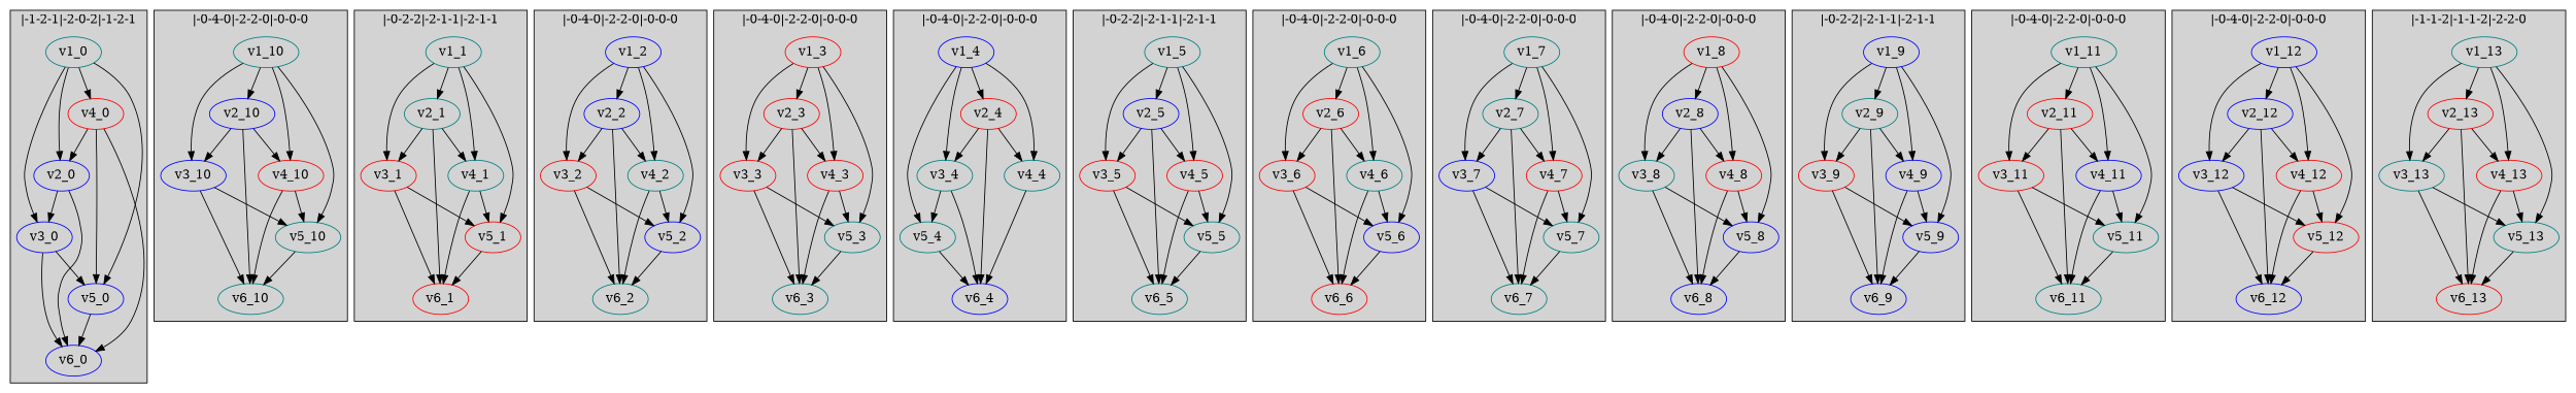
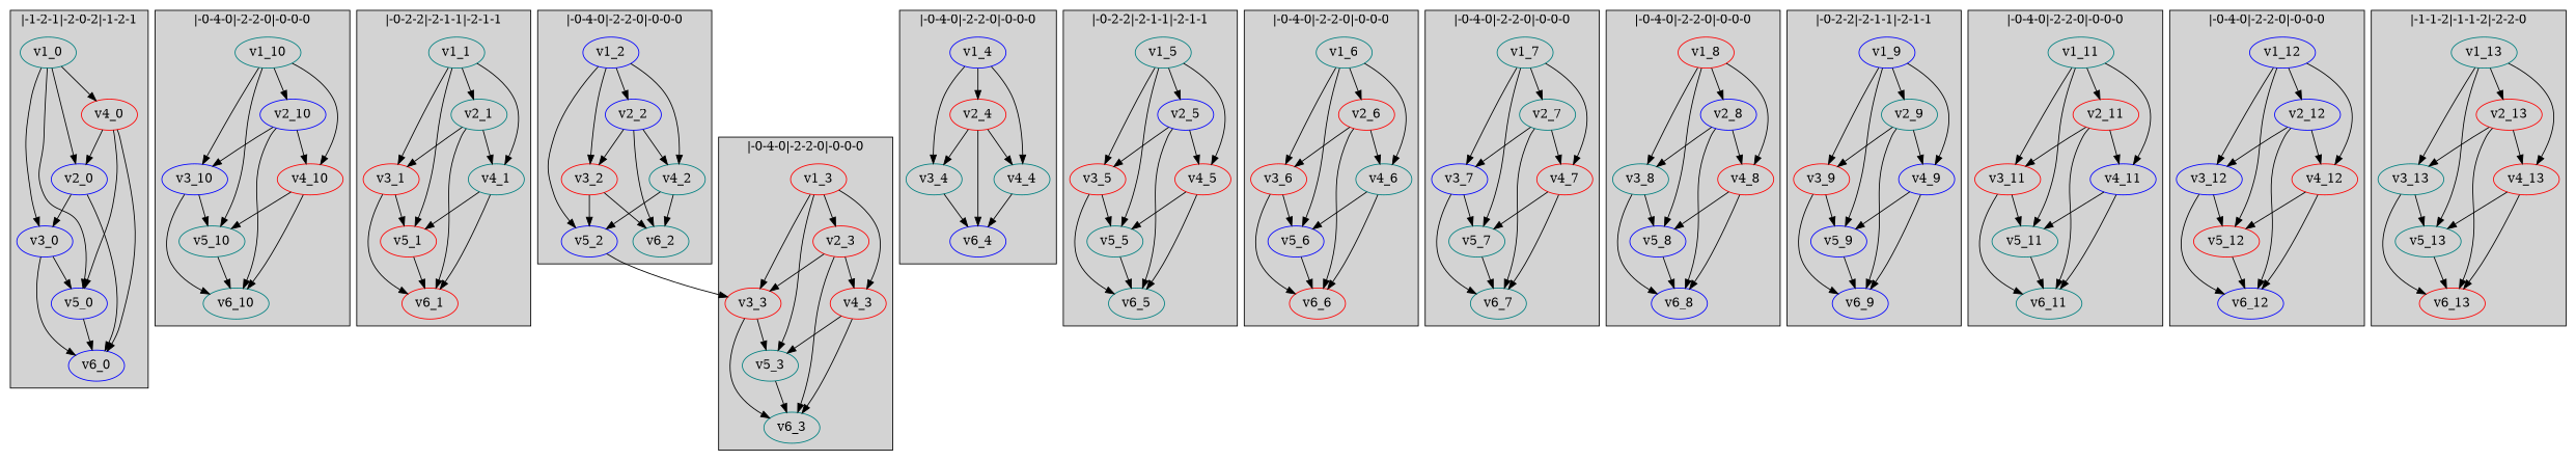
  digraph {
    node [color=teal]
    v1_0
    v2_0 [color=blue]
    v3_0 [color=blue]
    v4_0 [color=red]
    v5_0 [color=blue]
    v6_0 [color=blue]
    v1_10
    v2_10 [color=blue]
    v3_10 [color=blue]
    v4_10 [color=red]
    v5_10
    v6_10
    v1_1
    v2_1
    v3_1 [color=red]
    v4_1
    v5_1 [color=red]
    v6_1 [color=red]
    v1_2 [color=blue]
    v2_2 [color=blue]
    v3_2 [color=red]
    v4_2
    v5_2 [color=blue]
    v6_2
    v1_3 [color=red]
    v2_3 [color=red]
    v3_3 [color=red]
    v4_3 [color=red]
    v5_3
    v6_3
    v1_4 [color=blue]
    v2_4 [color=red]
    v3_4
    v4_4
-   v5_4
    v6_4 [color=blue]
    v1_5
    v2_5 [color=blue]
    v3_5 [color=red]
    v4_5 [color=red]
    v5_5
    v6_5
    v1_6
    v2_6 [color=red]
    v3_6 [color=red]
    v4_6
    v5_6 [color=blue]
    v6_6 [color=red]
    v1_7
    v2_7
    v3_7 [color=blue]
    v4_7 [color=red]
    v5_7
    v6_7
    v1_8 [color=red]
    v2_8 [color=blue]
    v3_8
    v4_8 [color=red]
    v5_8 [color=blue]
    v6_8 [color=blue]
    v1_9 [color=blue]
    v2_9
    v3_9 [color=red]
    v4_9 [color=blue]
    v5_9 [color=blue]
    v6_9 [color=blue]
    v1_11
    v2_11 [color=red]
    v3_11 [color=red]
    v4_11 [color=blue]
    v5_11
    v6_11
    v1_12 [color=blue]
    v2_12 [color=blue]
    v3_12 [color=blue]
    v4_12 [color=red]
    v5_12 [color=red]
    v6_12 [color=blue]
    v1_13
    v2_13 [color=red]
    v3_13
    v4_13 [color=red]
    v5_13
    v6_13 [color=red]
    subgraph cluster_1 {
      label="|-1-2-1|-2-0-2|-1-2-1"
      style=filled
      v1_0
      v2_0
      v3_0
      v4_0
      v5_0
      v6_0
    }
    subgraph cluster_2 {
      label="|-0-4-0|-2-2-0|-0-0-0"
      style=filled
      v1_10
      v2_10
      v3_10
      v4_10
      v5_10
      v6_10
    }
    subgraph cluster_3 {
      label="|-0-2-2|-2-1-1|-2-1-1"
      style=filled
      v1_1
      v2_1
      v3_1
      v4_1
      v5_1
      v6_1
    }
    subgraph cluster_4 {
      label="|-0-4-0|-2-2-0|-0-0-0"
      style=filled
      v1_2
      v2_2
      v3_2
      v4_2
      v5_2
      v6_2
    }
    subgraph cluster_5 {
      label="|-0-4-0|-2-2-0|-0-0-0"
      style=filled
      v1_3
      v2_3
      v3_3
      v4_3
      v5_3
      v6_3
    }
    subgraph cluster_6 {
      label="|-0-4-0|-2-2-0|-0-0-0"
      style=filled
      v1_4
      v2_4
      v3_4
      v4_4
-     v5_4
      v6_4
    }
    subgraph cluster_7 {
      label="|-0-2-2|-2-1-1|-2-1-1"
      style=filled
      v1_5
      v2_5
      v3_5
      v4_5
      v5_5
      v6_5
    }
    subgraph cluster_8 {
      label="|-0-4-0|-2-2-0|-0-0-0"
      style=filled
      v1_6
      v2_6
      v3_6
      v4_6
      v5_6
      v6_6
    }
    subgraph cluster_9 {
      label="|-0-4-0|-2-2-0|-0-0-0"
      style=filled
      v1_7
      v2_7
      v3_7
      v4_7
      v5_7
      v6_7
    }
    subgraph cluster_10 {
      label="|-0-4-0|-2-2-0|-0-0-0"
      style=filled
      v1_8
      v2_8
      v3_8
      v4_8
      v5_8
      v6_8
    }
    subgraph cluster_11 {
      label="|-0-2-2|-2-1-1|-2-1-1"
      style=filled
      v1_9
      v2_9
      v3_9
      v4_9
      v5_9
      v6_9
    }
    subgraph cluster_12 {
      label="|-0-4-0|-2-2-0|-0-0-0"
      style=filled
      v1_11
      v2_11
      v3_11
      v4_11
      v5_11
      v6_11
    }
    subgraph cluster_13 {
      label="|-0-4-0|-2-2-0|-0-0-0"
      style=filled
      v1_12
      v2_12
      v3_12
      v4_12
      v5_12
      v6_12
    }
    subgraph cluster_14 {
      label="|-1-1-2|-1-1-2|-2-2-0"
      style=filled
      v1_13
      v2_13
      v3_13
      v4_13
      v5_13
      v6_13
    }
    v1_0 -> v2_0
    v1_0 -> v3_0
    v1_0 -> v4_0
    v1_0 -> v5_0
    v2_0 -> v3_0
    v2_0 -> v6_0
    v3_0 -> v5_0
    v3_0 -> v6_0
    v4_0 -> v2_0
    v4_0 -> v5_0
    v4_0 -> v6_0
    v5_0 -> v6_0
    v1_10 -> v2_10
    v1_10 -> v3_10
    v1_10 -> v4_10
    v1_10 -> v5_10
    v2_10 -> v3_10
    v2_10 -> v4_10
    v2_10 -> v6_10
    v3_10 -> v5_10
    v3_10 -> v6_10
    v4_10 -> v5_10
    v4_10 -> v6_10
    v5_10 -> v6_10
    v1_1 -> v2_1
    v1_1 -> v3_1
    v1_1 -> v4_1
    v1_1 -> v5_1
    v2_1 -> v3_1
    v2_1 -> v4_1
    v2_1 -> v6_1
    v3_1 -> v5_1
    v3_1 -> v6_1
    v4_1 -> v5_1
    v4_1 -> v6_1
    v5_1 -> v6_1
    v1_2 -> v2_2
    v1_2 -> v3_2
    v1_2 -> v4_2
    v1_2 -> v5_2
    v2_2 -> v3_2
    v2_2 -> v4_2
    v2_2 -> v6_2
    v3_2 -> v5_2
    v3_2 -> v6_2
    v4_2 -> v5_2
    v4_2 -> v6_2
-   v5_2 -> v6_2
+   v5_2 -> v3_3
    v1_3 -> v2_3
    v1_3 -> v3_3
    v1_3 -> v4_3
    v1_3 -> v5_3
    v2_3 -> v3_3
    v2_3 -> v4_3
    v2_3 -> v6_3
    v3_3 -> v5_3
    v3_3 -> v6_3
    v4_3 -> v5_3
    v4_3 -> v6_3
    v5_3 -> v6_3
    v1_4 -> v2_4
    v1_4 -> v3_4
    v1_4 -> v4_4
-   v1_4 -> v5_4
    v2_4 -> v3_4
    v2_4 -> v4_4
    v2_4 -> v6_4
-   v3_4 -> v5_4
    v3_4 -> v6_4
    v4_4 -> v6_4
-   v5_4 -> v6_4
    v1_5 -> v2_5
    v1_5 -> v3_5
    v1_5 -> v4_5
    v1_5 -> v5_5
    v2_5 -> v3_5
    v2_5 -> v4_5
    v2_5 -> v6_5
    v3_5 -> v5_5
    v3_5 -> v6_5
    v4_5 -> v5_5
    v4_5 -> v6_5
    v5_5 -> v6_5
    v1_6 -> v2_6
    v1_6 -> v3_6
    v1_6 -> v4_6
    v1_6 -> v5_6
    v2_6 -> v3_6
    v2_6 -> v4_6
    v2_6 -> v6_6
    v3_6 -> v5_6
    v3_6 -> v6_6
    v4_6 -> v5_6
    v4_6 -> v6_6
    v5_6 -> v6_6
    v1_7 -> v2_7
    v1_7 -> v3_7
    v1_7 -> v4_7
    v1_7 -> v5_7
    v2_7 -> v3_7
    v2_7 -> v4_7
    v2_7 -> v6_7
    v3_7 -> v5_7
    v3_7 -> v6_7
    v4_7 -> v5_7
    v4_7 -> v6_7
    v5_7 -> v6_7
    v1_8 -> v2_8
    v1_8 -> v3_8
    v1_8 -> v4_8
    v1_8 -> v5_8
    v2_8 -> v3_8
    v2_8 -> v4_8
    v2_8 -> v6_8
    v3_8 -> v5_8
    v3_8 -> v6_8
    v4_8 -> v5_8
    v4_8 -> v6_8
    v5_8 -> v6_8
    v1_9 -> v2_9
    v1_9 -> v3_9
    v1_9 -> v4_9
    v1_9 -> v5_9
    v2_9 -> v3_9
    v2_9 -> v4_9
    v2_9 -> v6_9
    v3_9 -> v5_9
    v3_9 -> v6_9
    v4_9 -> v5_9
    v4_9 -> v6_9
    v5_9 -> v6_9
    v1_11 -> v2_11
    v1_11 -> v3_11
    v1_11 -> v4_11
    v1_11 -> v5_11
    v2_11 -> v3_11
    v2_11 -> v4_11
    v2_11 -> v6_11
    v3_11 -> v5_11
    v3_11 -> v6_11
    v4_11 -> v5_11
    v4_11 -> v6_11
    v5_11 -> v6_11
    v1_12 -> v2_12
    v1_12 -> v3_12
    v1_12 -> v4_12
    v1_12 -> v5_12
    v2_12 -> v3_12
    v2_12 -> v4_12
    v2_12 -> v6_12
    v3_12 -> v5_12
    v3_12 -> v6_12
    v4_12 -> v5_12
    v4_12 -> v6_12
    v5_12 -> v6_12
    v1_13 -> v2_13
    v1_13 -> v3_13
    v1_13 -> v4_13
    v1_13 -> v5_13
    v2_13 -> v3_13
    v2_13 -> v4_13
    v2_13 -> v6_13
    v3_13 -> v5_13
    v3_13 -> v6_13
    v4_13 -> v5_13
    v4_13 -> v6_13
    v5_13 -> v6_13
  }
